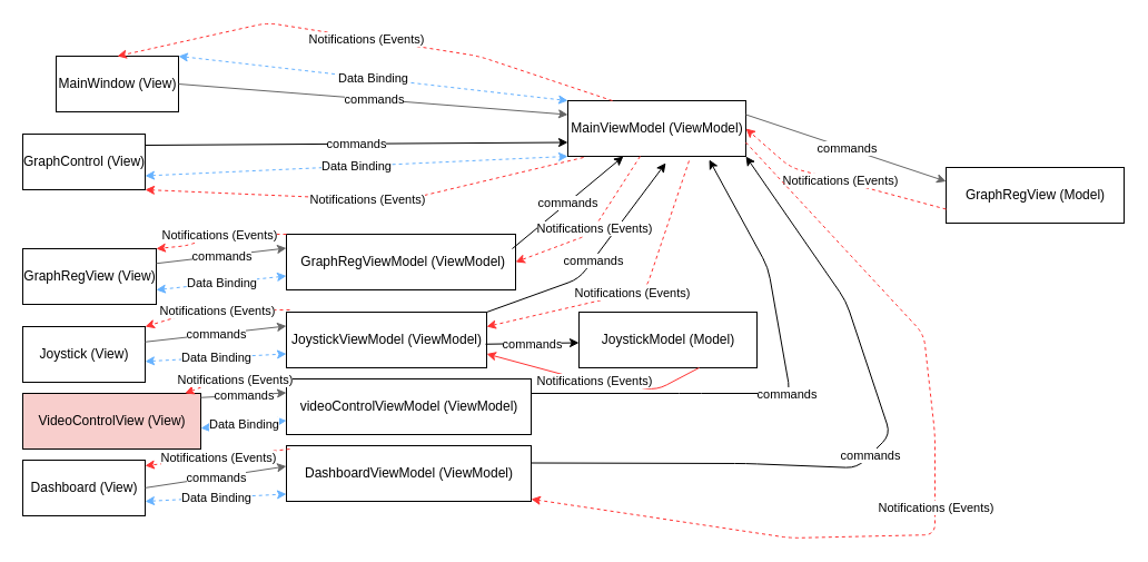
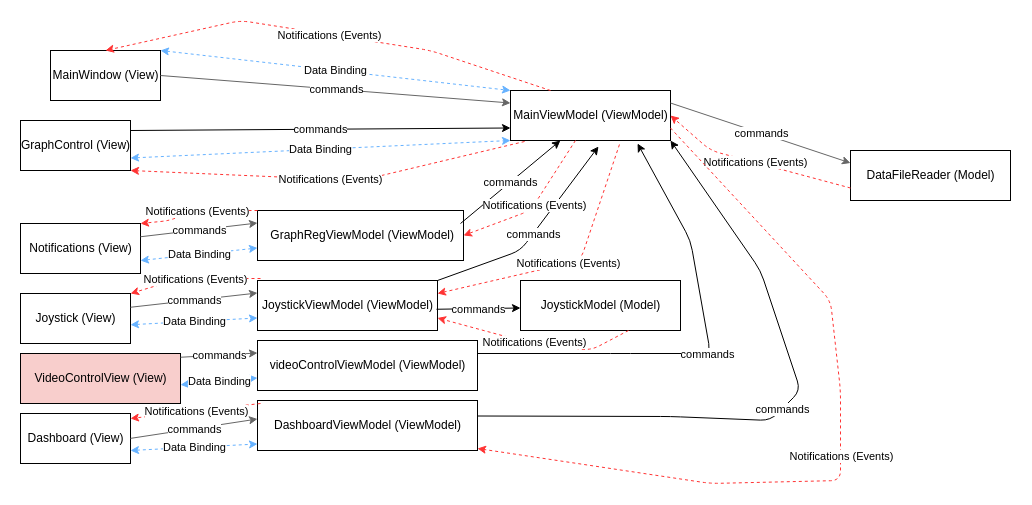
  <mxCell id="0" />
  <mxCell id="1" parent="0" />
  <mxCell id="2" value="MainWindow (View)" style="html=1;" vertex="1" parent="1"><mxGeometry x="50" y="50" width="110" height="50" as="geometry" /></mxCell>
  <mxCell id="3" value="GraphControl (View)" style="html=1;" vertex="1" parent="1"><mxGeometry x="20" y="120" width="110" height="50" as="geometry" /></mxCell>
  <mxCell id="4" value="VideoControlView (View)" style="html=1;fillColor=#f8cecc;" vertex="1" parent="1"><mxGeometry x="20" y="353" width="160" height="50" as="geometry" /></mxCell>
- <mxCell id="5" value="GraphRegView (View)" style="html=1;" vertex="1" parent="1"><mxGeometry x="20" y="223" width="120" height="50" as="geometry" /></mxCell>
+ <mxCell id="5" value="Notifications (View)" style="html=1;" vertex="1" parent="1"><mxGeometry x="20" y="223" width="120" height="50" as="geometry" /></mxCell>
  <mxCell id="6" value="Joystick (View)" style="html=1;" vertex="1" parent="1"><mxGeometry x="20" y="293" width="110" height="50" as="geometry" /></mxCell>
  <mxCell id="7" value="Dashboard (View)" style="html=1;" vertex="1" parent="1"><mxGeometry x="20" y="413" width="110" height="50" as="geometry" /></mxCell>
  <mxCell id="8" value="MainViewModel (ViewModel)" style="html=1;" vertex="1" parent="1"><mxGeometry x="510" y="90" width="160" height="50" as="geometry" /></mxCell>
  <mxCell id="9" value="videoControlViewModel (ViewModel)" style="html=1;" vertex="1" parent="1"><mxGeometry x="257" y="340" width="220" height="50" as="geometry" /></mxCell>
  <mxCell id="10" value="&amp;nbsp;GraphRegViewModel (ViewModel)" style="html=1;" vertex="1" parent="1"><mxGeometry x="257" y="210" width="206" height="50" as="geometry" /></mxCell>
  <mxCell id="11" value="DashboardViewModel (ViewModel)" style="html=1;" vertex="1" parent="1"><mxGeometry x="257" y="400" width="220" height="50" as="geometry" /></mxCell>
  <mxCell id="12" value="JoystickViewModel (ViewModel)" style="html=1;" vertex="1" parent="1"><mxGeometry x="257" y="280" width="180" height="50" as="geometry" /></mxCell>
- <mxCell id="13" value="GraphRegView (Model)" style="html=1;" vertex="1" parent="1"><mxGeometry x="850" y="150" width="160" height="50" as="geometry" /></mxCell>
+ <mxCell id="13" value="DataFileReader (Model)" style="html=1;" vertex="1" parent="1"><mxGeometry x="850" y="150" width="160" height="50" as="geometry" /></mxCell>
  <mxCell id="14" value="JoystickModel (Model)" style="html=1;" vertex="1" parent="1"><mxGeometry x="520" y="280" width="160" height="50" as="geometry" /></mxCell>
  <mxCell id="15" value="" style="endArrow=classic;html=1;entryX=0;entryY=0.25;entryDx=0;entryDy=0;fillColor=#f5f5f5;strokeColor=#666666;exitX=1;exitY=0.5;exitDx=0;exitDy=0;" edge="1" parent="1" source="2" target="8"><mxGeometry relative="1" as="geometry"><mxPoint x="130" y="60" as="sourcePoint" /><mxPoint x="230" y="60" as="targetPoint" /><Array as="points" /></mxGeometry></mxCell>
  <mxCell id="16" value="commands" style="edgeLabel;resizable=0;html=1;align=center;verticalAlign=middle;" connectable="0" vertex="1" parent="15"><mxGeometry relative="1" as="geometry" /></mxCell>
  <mxCell id="17" value="" style="endArrow=classic;html=1;entryX=0;entryY=0.75;entryDx=0;entryDy=0;" edge="1" parent="1" target="8"><mxGeometry relative="1" as="geometry"><mxPoint x="130" y="130" as="sourcePoint" /><mxPoint x="230" y="130" as="targetPoint" /><Array as="points" /></mxGeometry></mxCell>
  <mxCell id="18" value="commands" style="edgeLabel;resizable=0;html=1;align=center;verticalAlign=middle;" connectable="0" vertex="1" parent="17"><mxGeometry relative="1" as="geometry" /></mxCell>
  <mxCell id="19" value="" style="endArrow=classic;html=1;entryX=0;entryY=0.25;entryDx=0;entryDy=0;fillColor=#f5f5f5;strokeColor=#666666;" edge="1" parent="1" target="13"><mxGeometry relative="1" as="geometry"><mxPoint x="670" y="102.5" as="sourcePoint" /><mxPoint x="1050" y="100" as="targetPoint" /><Array as="points" /></mxGeometry></mxCell>
  <mxCell id="20" value="commands" style="edgeLabel;resizable=0;html=1;align=center;verticalAlign=middle;" connectable="0" vertex="1" parent="19"><mxGeometry relative="1" as="geometry" /></mxCell>
  <mxCell id="21" value="" style="endArrow=classic;html=1;entryX=0;entryY=0.25;entryDx=0;entryDy=0;fillColor=#f5f5f5;strokeColor=#666666;" edge="1" parent="1" target="10"><mxGeometry relative="1" as="geometry"><mxPoint x="140" y="236.25" as="sourcePoint" /><mxPoint x="520" y="233.75" as="targetPoint" /><Array as="points" /></mxGeometry></mxCell>
  <mxCell id="22" value="commands" style="edgeLabel;resizable=0;html=1;align=center;verticalAlign=middle;" connectable="0" vertex="1" parent="21"><mxGeometry relative="1" as="geometry" /></mxCell>
  <mxCell id="23" value="" style="endArrow=classic;html=1;entryX=0;entryY=0.25;entryDx=0;entryDy=0;fillColor=#f5f5f5;strokeColor=#666666;" edge="1" parent="1" target="9"><mxGeometry relative="1" as="geometry"><mxPoint x="180" y="356.75" as="sourcePoint" /><mxPoint x="297" y="343" as="targetPoint" /><Array as="points" /></mxGeometry></mxCell>
  <mxCell id="24" value="commands" style="edgeLabel;resizable=0;html=1;align=center;verticalAlign=middle;" connectable="0" vertex="1" parent="23"><mxGeometry relative="1" as="geometry" /></mxCell>
  <mxCell id="25" value="" style="endArrow=classic;html=1;entryX=0;entryY=0.25;entryDx=0;entryDy=0;fillColor=#f5f5f5;strokeColor=#666666;" edge="1" parent="1" target="12"><mxGeometry relative="1" as="geometry"><mxPoint x="130" y="306.75" as="sourcePoint" /><mxPoint x="247" y="293" as="targetPoint" /><Array as="points" /></mxGeometry></mxCell>
  <mxCell id="26" value="commands" style="edgeLabel;resizable=0;html=1;align=center;verticalAlign=middle;" connectable="0" vertex="1" parent="25"><mxGeometry relative="1" as="geometry" /></mxCell>
  <mxCell id="27" value="" style="endArrow=classic;html=1;entryX=0;entryY=0.25;entryDx=0;entryDy=0;fillColor=#f5f5f5;strokeColor=#666666;" edge="1" parent="1"><mxGeometry relative="1" as="geometry"><mxPoint x="130" y="437.88" as="sourcePoint" /><mxPoint x="257" y="418.5" as="targetPoint" /><Array as="points" /></mxGeometry></mxCell>
  <mxCell id="28" value="commands" style="edgeLabel;resizable=0;html=1;align=center;verticalAlign=middle;" connectable="0" vertex="1" parent="27"><mxGeometry relative="1" as="geometry" /></mxCell>
  <mxCell id="29" value="" style="endArrow=classic;html=1;entryX=0;entryY=0.25;entryDx=0;entryDy=0;" edge="1" parent="1"><mxGeometry relative="1" as="geometry"><mxPoint x="436" y="308.75" as="sourcePoint" /><mxPoint x="520" y="307.5" as="targetPoint" /><Array as="points" /></mxGeometry></mxCell>
  <mxCell id="30" value="commands" style="edgeLabel;resizable=0;html=1;align=center;verticalAlign=middle;" connectable="0" vertex="1" parent="29"><mxGeometry relative="1" as="geometry" /></mxCell>
  <mxCell id="31" value="" style="endArrow=classic;html=1;" edge="1" parent="1" target="8"><mxGeometry relative="1" as="geometry"><mxPoint x="460" y="223" as="sourcePoint" /><mxPoint x="577" y="209.25" as="targetPoint" /><Array as="points" /></mxGeometry></mxCell>
  <mxCell id="32" value="commands" style="edgeLabel;resizable=0;html=1;align=center;verticalAlign=middle;" connectable="0" vertex="1" parent="31"><mxGeometry relative="1" as="geometry" /></mxCell>
  <mxCell id="33" value="" style="endArrow=classic;html=1;entryX=0.794;entryY=1.06;entryDx=0;entryDy=0;entryPerimeter=0;" edge="1" parent="1" target="8"><mxGeometry relative="1" as="geometry"><mxPoint x="477" y="353" as="sourcePoint" /><mxPoint x="740" y="320" as="targetPoint" /><Array as="points"><mxPoint x="620" y="353" /><mxPoint x="710" y="353" /><mxPoint x="690" y="240" /></Array></mxGeometry></mxCell>
  <mxCell id="34" value="commands" style="edgeLabel;resizable=0;html=1;align=center;verticalAlign=middle;" connectable="0" vertex="1" parent="33"><mxGeometry relative="1" as="geometry" /></mxCell>
  <mxCell id="35" value="" style="endArrow=classic;html=1;entryX=1;entryY=1;entryDx=0;entryDy=0;" edge="1" parent="1" target="8"><mxGeometry relative="1" as="geometry"><mxPoint x="477" y="415.5" as="sourcePoint" /><mxPoint x="850" y="360" as="targetPoint" /><Array as="points"><mxPoint x="670" y="416" /><mxPoint x="770" y="420" /><mxPoint x="800" y="390" /><mxPoint x="780" y="330" /><mxPoint x="760" y="270" /></Array></mxGeometry></mxCell>
  <mxCell id="36" value="commands" style="edgeLabel;resizable=0;html=1;align=center;verticalAlign=middle;" connectable="0" vertex="1" parent="35"><mxGeometry relative="1" as="geometry" /></mxCell>
  <mxCell id="37" value="" style="endArrow=classic;html=1;fillColor=#dae8fc;startArrow=classic;dashed=1;strokeColor=#66B2FF;entryX=0;entryY=0;entryDx=0;entryDy=0;exitX=1;exitY=0;exitDx=0;exitDy=0;" edge="1" parent="1" source="2" target="8"><mxGeometry relative="1" as="geometry"><mxPoint x="130" y="50" as="sourcePoint" /><mxPoint x="510" y="80" as="targetPoint" /><Array as="points" /></mxGeometry></mxCell>
  <mxCell id="38" value="Data Binding" style="edgeLabel;resizable=0;html=1;align=center;verticalAlign=middle;" connectable="0" vertex="1" parent="37"><mxGeometry relative="1" as="geometry" /></mxCell>
  <mxCell id="39" value="" style="endArrow=classic;html=1;fillColor=#dae8fc;startArrow=classic;dashed=1;strokeColor=#66B2FF;entryX=0;entryY=1;entryDx=0;entryDy=0;exitX=1;exitY=0.75;exitDx=0;exitDy=0;" edge="1" parent="1" source="3" target="8"><mxGeometry relative="1" as="geometry"><mxPoint x="130" y="140" as="sourcePoint" /><mxPoint x="510" y="180" as="targetPoint" /><Array as="points" /></mxGeometry></mxCell>
  <mxCell id="40" value="Data Binding" style="edgeLabel;resizable=0;html=1;align=center;verticalAlign=middle;" connectable="0" vertex="1" parent="39"><mxGeometry relative="1" as="geometry" /></mxCell>
  <mxCell id="41" value="" style="endArrow=classic;html=1;fillColor=#dae8fc;startArrow=classic;dashed=1;strokeColor=#66B2FF;exitX=1;exitY=0.75;exitDx=0;exitDy=0;entryX=0;entryY=0.75;entryDx=0;entryDy=0;" edge="1" parent="1" target="10"><mxGeometry relative="1" as="geometry"><mxPoint x="140" y="260" as="sourcePoint" /><mxPoint x="310" y="260.5" as="targetPoint" /><Array as="points" /></mxGeometry></mxCell>
  <mxCell id="42" value="Data Binding" style="edgeLabel;resizable=0;html=1;align=center;verticalAlign=middle;" connectable="0" vertex="1" parent="41"><mxGeometry relative="1" as="geometry" /></mxCell>
  <mxCell id="43" value="" style="endArrow=classic;html=1;fillColor=#dae8fc;startArrow=classic;dashed=1;strokeColor=#66B2FF;exitX=1;exitY=0.75;exitDx=0;exitDy=0;entryX=0;entryY=0.75;entryDx=0;entryDy=0;" edge="1" parent="1" target="12"><mxGeometry relative="1" as="geometry"><mxPoint x="130" y="324.25" as="sourcePoint" /><mxPoint x="247" y="311.75" as="targetPoint" /><Array as="points" /></mxGeometry></mxCell>
  <mxCell id="44" value="Data Binding" style="edgeLabel;resizable=0;html=1;align=center;verticalAlign=middle;" connectable="0" vertex="1" parent="43"><mxGeometry relative="1" as="geometry" /></mxCell>
  <mxCell id="45" value="" style="endArrow=classic;html=1;fillColor=#dae8fc;startArrow=classic;dashed=1;strokeColor=#66B2FF;exitX=1;exitY=0.75;exitDx=0;exitDy=0;entryX=0;entryY=0.75;entryDx=0;entryDy=0;" edge="1" parent="1" target="9"><mxGeometry relative="1" as="geometry"><mxPoint x="180" y="384.25" as="sourcePoint" /><mxPoint x="297" y="371.75" as="targetPoint" /><Array as="points" /></mxGeometry></mxCell>
  <mxCell id="46" value="Data Binding" style="edgeLabel;resizable=0;html=1;align=center;verticalAlign=middle;" connectable="0" vertex="1" parent="45"><mxGeometry relative="1" as="geometry" /></mxCell>
  <mxCell id="47" value="" style="endArrow=classic;html=1;fillColor=#dae8fc;startArrow=classic;dashed=1;strokeColor=#66B2FF;entryX=0;entryY=0.75;entryDx=0;entryDy=0;" edge="1" parent="1"><mxGeometry relative="1" as="geometry"><mxPoint x="130" y="450" as="sourcePoint" /><mxPoint x="257" y="443.5" as="targetPoint" /><Array as="points" /></mxGeometry></mxCell>
  <mxCell id="48" value="Data Binding" style="edgeLabel;resizable=0;html=1;align=center;verticalAlign=middle;" connectable="0" vertex="1" parent="47"><mxGeometry relative="1" as="geometry" /></mxCell>
  <mxCell id="49" value="" style="endArrow=classic;html=1;exitX=1;exitY=0;exitDx=0;exitDy=0;exitPerimeter=0;entryX=0.55;entryY=1.12;entryDx=0;entryDy=0;entryPerimeter=0;" edge="1" parent="1" source="12" target="8"><mxGeometry relative="1" as="geometry"><mxPoint x="437" y="285.63" as="sourcePoint" /><mxPoint x="591" y="184.38" as="targetPoint" /><Array as="points"><mxPoint x="520" y="250" /></Array></mxGeometry></mxCell>
  <mxCell id="50" value="commands" style="edgeLabel;resizable=0;html=1;align=center;verticalAlign=middle;" connectable="0" vertex="1" parent="49"><mxGeometry relative="1" as="geometry" /></mxCell>
  <mxCell id="51" value="" style="endArrow=classic;html=1;entryX=1;entryY=0.5;entryDx=0;entryDy=0;fillColor=#f5f5f5;dashed=1;strokeColor=#FF3333;exitX=0;exitY=0.75;exitDx=0;exitDy=0;" edge="1" parent="1" source="13" target="8"><mxGeometry relative="1" as="geometry"><mxPoint x="840" y="180" as="sourcePoint" /><mxPoint x="970" y="260" as="targetPoint" /><Array as="points"><mxPoint x="710" y="150" /></Array></mxGeometry></mxCell>
  <mxCell id="52" value="Notifications (Events)" style="edgeLabel;resizable=0;html=1;align=center;verticalAlign=middle;" connectable="0" vertex="1" parent="51"><mxGeometry relative="1" as="geometry" /></mxCell>
  <mxCell id="53" value="" style="endArrow=classic;html=1;entryX=1;entryY=0.5;entryDx=0;entryDy=0;fillColor=#f5f5f5;dashed=1;strokeColor=#FF3333;exitX=0.406;exitY=1;exitDx=0;exitDy=0;exitPerimeter=0;" edge="1" parent="1" source="8" target="10"><mxGeometry relative="1" as="geometry"><mxPoint x="970" y="293" as="sourcePoint" /><mxPoint x="790" y="220.5" as="targetPoint" /><Array as="points"><mxPoint x="530" y="210" /></Array></mxGeometry></mxCell>
  <mxCell id="54" value="Notifications (Events)" style="edgeLabel;resizable=0;html=1;align=center;verticalAlign=middle;" connectable="0" vertex="1" parent="53"><mxGeometry relative="1" as="geometry" /></mxCell>
  <mxCell id="55" value="" style="endArrow=classic;html=1;fillColor=#f5f5f5;dashed=1;strokeColor=#FF3333;exitX=0.681;exitY=1.08;exitDx=0;exitDy=0;exitPerimeter=0;" edge="1" parent="1" source="8"><mxGeometry relative="1" as="geometry"><mxPoint x="621.96" y="170" as="sourcePoint" /><mxPoint x="437" y="293" as="targetPoint" /><Array as="points"><mxPoint x="580" y="260" /></Array></mxGeometry></mxCell>
  <mxCell id="56" value="Notifications (Events)" style="edgeLabel;resizable=0;html=1;align=center;verticalAlign=middle;" connectable="0" vertex="1" parent="55"><mxGeometry relative="1" as="geometry" /></mxCell>
  <mxCell id="57" value="" style="endArrow=classic;html=1;fillColor=#f5f5f5;dashed=1;strokeColor=#FF3333;entryX=1;entryY=0.5;entryDx=0;entryDy=0;exitX=1;exitY=0.75;exitDx=0;exitDy=0;" edge="1" parent="1" source="8"><mxGeometry relative="1" as="geometry"><mxPoint x="800" y="200" as="sourcePoint" /><mxPoint x="477" y="448" as="targetPoint" /><Array as="points"><mxPoint x="830" y="300" /><mxPoint x="840" y="390" /><mxPoint x="840" y="480" /><mxPoint x="710" y="483" /></Array></mxGeometry></mxCell>
  <mxCell id="58" value="Notifications (Events)" style="edgeLabel;resizable=0;html=1;align=center;verticalAlign=middle;" connectable="0" vertex="1" parent="57"><mxGeometry relative="1" as="geometry" /></mxCell>
- <mxCell id="59" value="" style="endArrow=classic;html=1;entryX=1;entryY=0.75;entryDx=0;entryDy=0;fillColor=#f5f5f5;dashed=0;strokeColor=#FF3333;exitX=0.675;exitY=1;exitDx=0;exitDy=0;exitPerimeter=0;" edge="1" parent="1" source="14" target="12"><mxGeometry relative="1" as="geometry"><mxPoint x="640" y="340" as="sourcePoint" /><mxPoint x="463" y="330" as="targetPoint" /><Array as="points"><mxPoint x="590" y="350" /><mxPoint x="520" y="340" /></Array></mxGeometry></mxCell>
+ <mxCell id="59" value="" style="endArrow=classic;html=1;entryX=1;entryY=0.75;entryDx=0;entryDy=0;fillColor=#f5f5f5;dashed=1;strokeColor=#FF3333;exitX=0.675;exitY=1;exitDx=0;exitDy=0;exitPerimeter=0;" edge="1" parent="1" source="14" target="12"><mxGeometry relative="1" as="geometry"><mxPoint x="640" y="340" as="sourcePoint" /><mxPoint x="463" y="330" as="targetPoint" /><Array as="points"><mxPoint x="590" y="350" /><mxPoint x="520" y="340" /></Array></mxGeometry></mxCell>
  <mxCell id="60" value="Notifications (Events)" style="edgeLabel;resizable=0;html=1;align=center;verticalAlign=middle;" connectable="0" vertex="1" parent="59"><mxGeometry relative="1" as="geometry" /></mxCell>
  <mxCell id="61" value="" style="endArrow=classic;html=1;fillColor=#f5f5f5;dashed=1;strokeColor=#FF3333;entryX=0.5;entryY=0;entryDx=0;entryDy=0;exitX=0.25;exitY=0;exitDx=0;exitDy=0;" edge="1" parent="1" source="8" target="2"><mxGeometry relative="1" as="geometry"><mxPoint x="550" y="80" as="sourcePoint" /><mxPoint x="100" y="10" as="targetPoint" /><Array as="points"><mxPoint x="430" y="50" /><mxPoint x="240" y="20" /></Array></mxGeometry></mxCell>
  <mxCell id="62" value="Notifications (Events)" style="edgeLabel;resizable=0;html=1;align=center;verticalAlign=middle;" connectable="0" vertex="1" parent="61"><mxGeometry relative="1" as="geometry" /></mxCell>
  <mxCell id="63" value="" style="endArrow=classic;html=1;fillColor=#f5f5f5;dashed=1;strokeColor=#FF3333;exitX=0.088;exitY=1.02;exitDx=0;exitDy=0;exitPerimeter=0;entryX=1;entryY=1;entryDx=0;entryDy=0;" edge="1" parent="1" source="8" target="3"><mxGeometry relative="1" as="geometry"><mxPoint x="391.96" y="150" as="sourcePoint" /><mxPoint x="130" y="160" as="targetPoint" /><Array as="points"><mxPoint x="360" y="180" /></Array></mxGeometry></mxCell>
  <mxCell id="64" value="Notifications (Events)" style="edgeLabel;resizable=0;html=1;align=center;verticalAlign=middle;" connectable="0" vertex="1" parent="63"><mxGeometry relative="1" as="geometry" /></mxCell>
  <mxCell id="65" value="" style="endArrow=classic;html=1;entryX=1;entryY=0;entryDx=0;entryDy=0;fillColor=#f5f5f5;dashed=1;strokeColor=#FF3333;exitX=0;exitY=0;exitDx=0;exitDy=0;" edge="1" parent="1" source="10" target="5"><mxGeometry relative="1" as="geometry"><mxPoint x="251" y="215.5" as="sourcePoint" /><mxPoint x="60" y="203" as="targetPoint" /><Array as="points"><mxPoint x="190" y="210" /><mxPoint x="170" y="220" /></Array></mxGeometry></mxCell>
  <mxCell id="66" value="Notifications (Events)" style="edgeLabel;resizable=0;html=1;align=center;verticalAlign=middle;" connectable="0" vertex="1" parent="65"><mxGeometry relative="1" as="geometry" /></mxCell>
  <mxCell id="67" value="" style="endArrow=classic;html=1;fillColor=#f5f5f5;dashed=1;strokeColor=#FF3333;entryX=1;entryY=0;entryDx=0;entryDy=0;" edge="1" parent="1" target="6"><mxGeometry relative="1" as="geometry"><mxPoint x="260" y="278" as="sourcePoint" /><mxPoint x="140" y="290" as="targetPoint" /><Array as="points"><mxPoint x="180" y="278" /></Array></mxGeometry></mxCell>
  <mxCell id="68" value="Notifications (Events)" style="edgeLabel;resizable=0;html=1;align=center;verticalAlign=middle;" connectable="0" vertex="1" parent="67"><mxGeometry relative="1" as="geometry" /></mxCell>
- <mxCell id="69" value="" style="endArrow=classic;html=1;fillColor=#f5f5f5;dashed=1;strokeColor=#FF3333;exitX=0;exitY=0;exitDx=0;exitDy=0;" edge="1" parent="1" source="9" target="4"><mxGeometry relative="1" as="geometry"><mxPoint x="250" y="340" as="sourcePoint" /><mxPoint x="140" y="334" as="targetPoint" /><Array as="points"><mxPoint x="200" y="340" /></Array></mxGeometry></mxCell>
- <mxCell id="70" value="Notifications (Events)" style="edgeLabel;resizable=0;html=1;align=center;verticalAlign=middle;" connectable="0" vertex="1" parent="69"><mxGeometry relative="1" as="geometry" /></mxCell>
  <mxCell id="71" value="" style="endArrow=classic;html=1;fillColor=#f5f5f5;dashed=1;strokeColor=#FF3333;" edge="1" parent="1"><mxGeometry relative="1" as="geometry"><mxPoint x="260" y="403" as="sourcePoint" /><mxPoint x="130" y="418" as="targetPoint" /><Array as="points" /></mxGeometry></mxCell>
  <mxCell id="72" value="Notifications (Events)" style="edgeLabel;resizable=0;html=1;align=center;verticalAlign=middle;" connectable="0" vertex="1" parent="71"><mxGeometry relative="1" as="geometry" /></mxCell>
